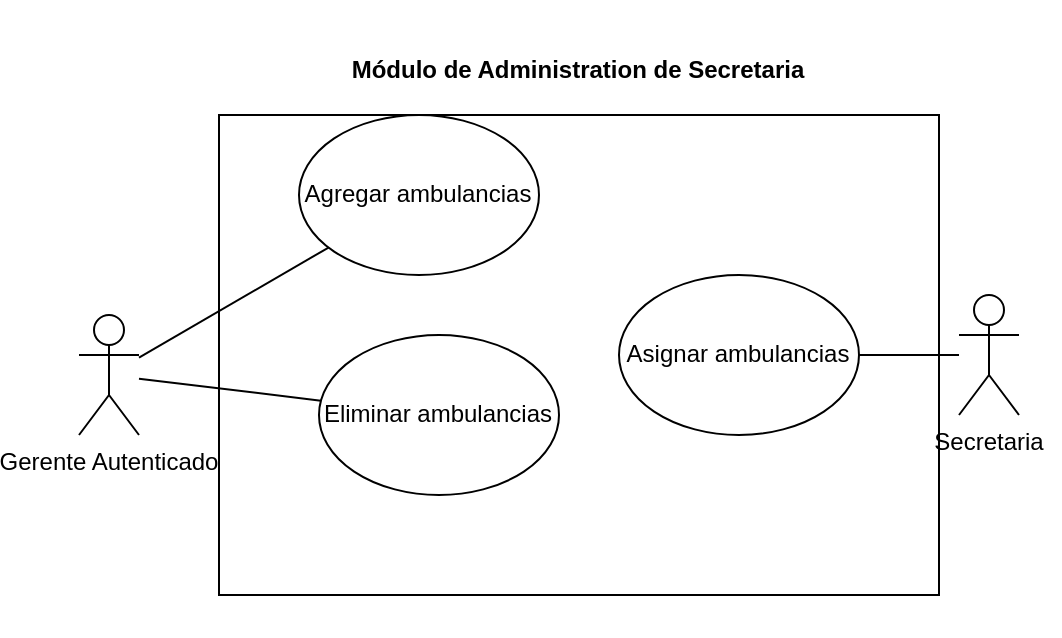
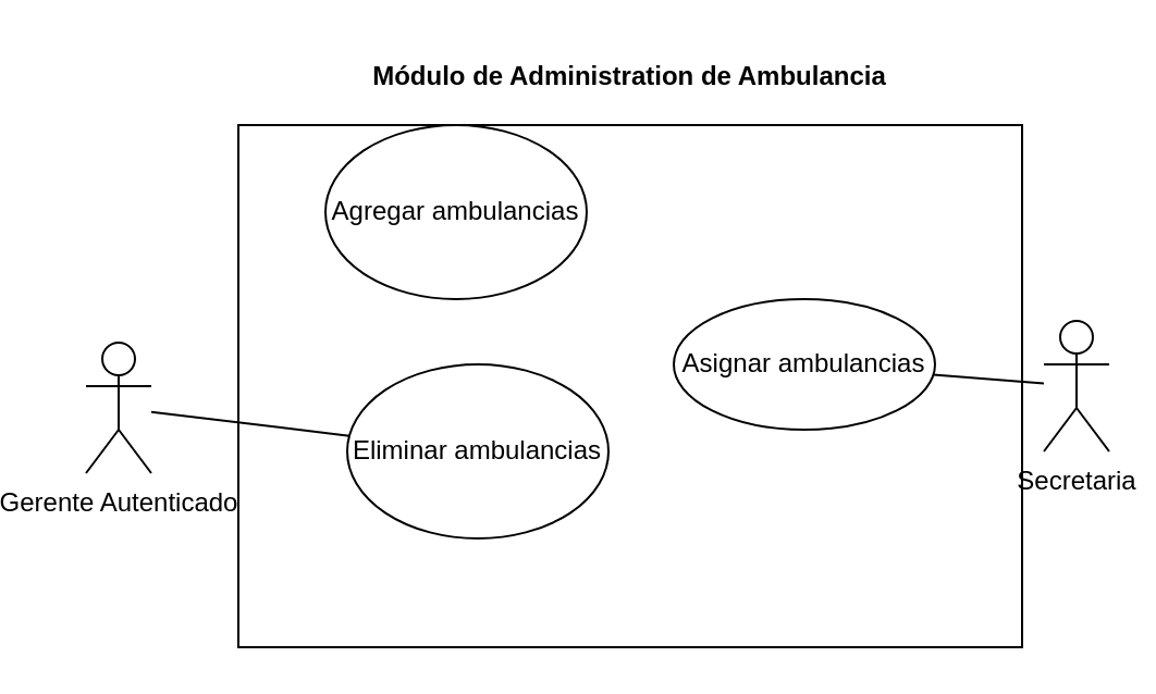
  <mxCell id="0" />
  <mxCell id="1" parent="0" />
  <mxCell id="2" value="" style="rounded=0;whiteSpace=wrap;html=1;" vertex="1" parent="1"><mxGeometry x="90" y="57" width="360" height="240" as="geometry" /></mxCell>
- <mxCell id="3" style="rounded=0;orthogonalLoop=1;jettySize=auto;html=1;endArrow=none;endFill=0;" edge="1" parent="1" source="5" target="7"><mxGeometry relative="1" as="geometry" /></mxCell>
  <mxCell id="4" style="edgeStyle=none;rounded=0;orthogonalLoop=1;jettySize=auto;html=1;endArrow=none;endFill=0;" edge="1" parent="1" source="5" target="8"><mxGeometry relative="1" as="geometry" /></mxCell>
  <mxCell id="5" value="Gerente Autenticado" style="shape=umlActor;verticalLabelPosition=bottom;verticalAlign=top;html=1;outlineConnect=0;" vertex="1" parent="1"><mxGeometry x="20" y="157" width="30" height="60" as="geometry" /></mxCell>
- <mxCell id="6" value="&lt;b&gt;Módulo de Administration&amp;nbsp;de Secretaria&lt;/b&gt;" style="text;html=1;strokeColor=none;fillColor=none;align=center;verticalAlign=middle;whiteSpace=wrap;rounded=0;" vertex="1" parent="1"><mxGeometry x="150" y="20" width="240" height="30" as="geometry" /></mxCell>
+ <mxCell id="6" value="&lt;b&gt;Módulo de Administration&amp;nbsp;de Ambulancia&lt;/b&gt;" style="text;html=1;strokeColor=none;fillColor=none;align=center;verticalAlign=middle;whiteSpace=wrap;rounded=0;" vertex="1" parent="1"><mxGeometry x="150" y="20" width="240" height="30" as="geometry" /></mxCell>
  <mxCell id="7" value="Agregar ambulancias" style="ellipse;whiteSpace=wrap;html=1;" vertex="1" parent="1"><mxGeometry x="130" y="57" width="120" height="80" as="geometry" /></mxCell>
  <mxCell id="8" value="Eliminar ambulancias" style="ellipse;whiteSpace=wrap;html=1;" vertex="1" parent="1"><mxGeometry x="140" y="167" width="120" height="80" as="geometry" /></mxCell>
- <mxCell id="9" value="Asignar ambulancias" style="ellipse;whiteSpace=wrap;html=1;" vertex="1" parent="1"><mxGeometry x="290" y="137" width="120" height="80" as="geometry" /></mxCell>
+ <mxCell id="9" value="Asignar ambulancias" style="ellipse;whiteSpace=wrap;html=1;" vertex="1" parent="1"><mxGeometry x="290" y="137" width="120" height="60" as="geometry" /></mxCell>
  <mxCell id="10" style="edgeStyle=none;rounded=0;orthogonalLoop=1;jettySize=auto;html=1;endArrow=none;endFill=0;" edge="1" parent="1" source="11" target="9"><mxGeometry relative="1" as="geometry" /></mxCell>
  <mxCell id="11" value="Secretaria" style="shape=umlActor;verticalLabelPosition=bottom;verticalAlign=top;html=1;outlineConnect=0;" vertex="1" parent="1"><mxGeometry x="460" y="147" width="30" height="60" as="geometry" /></mxCell>
